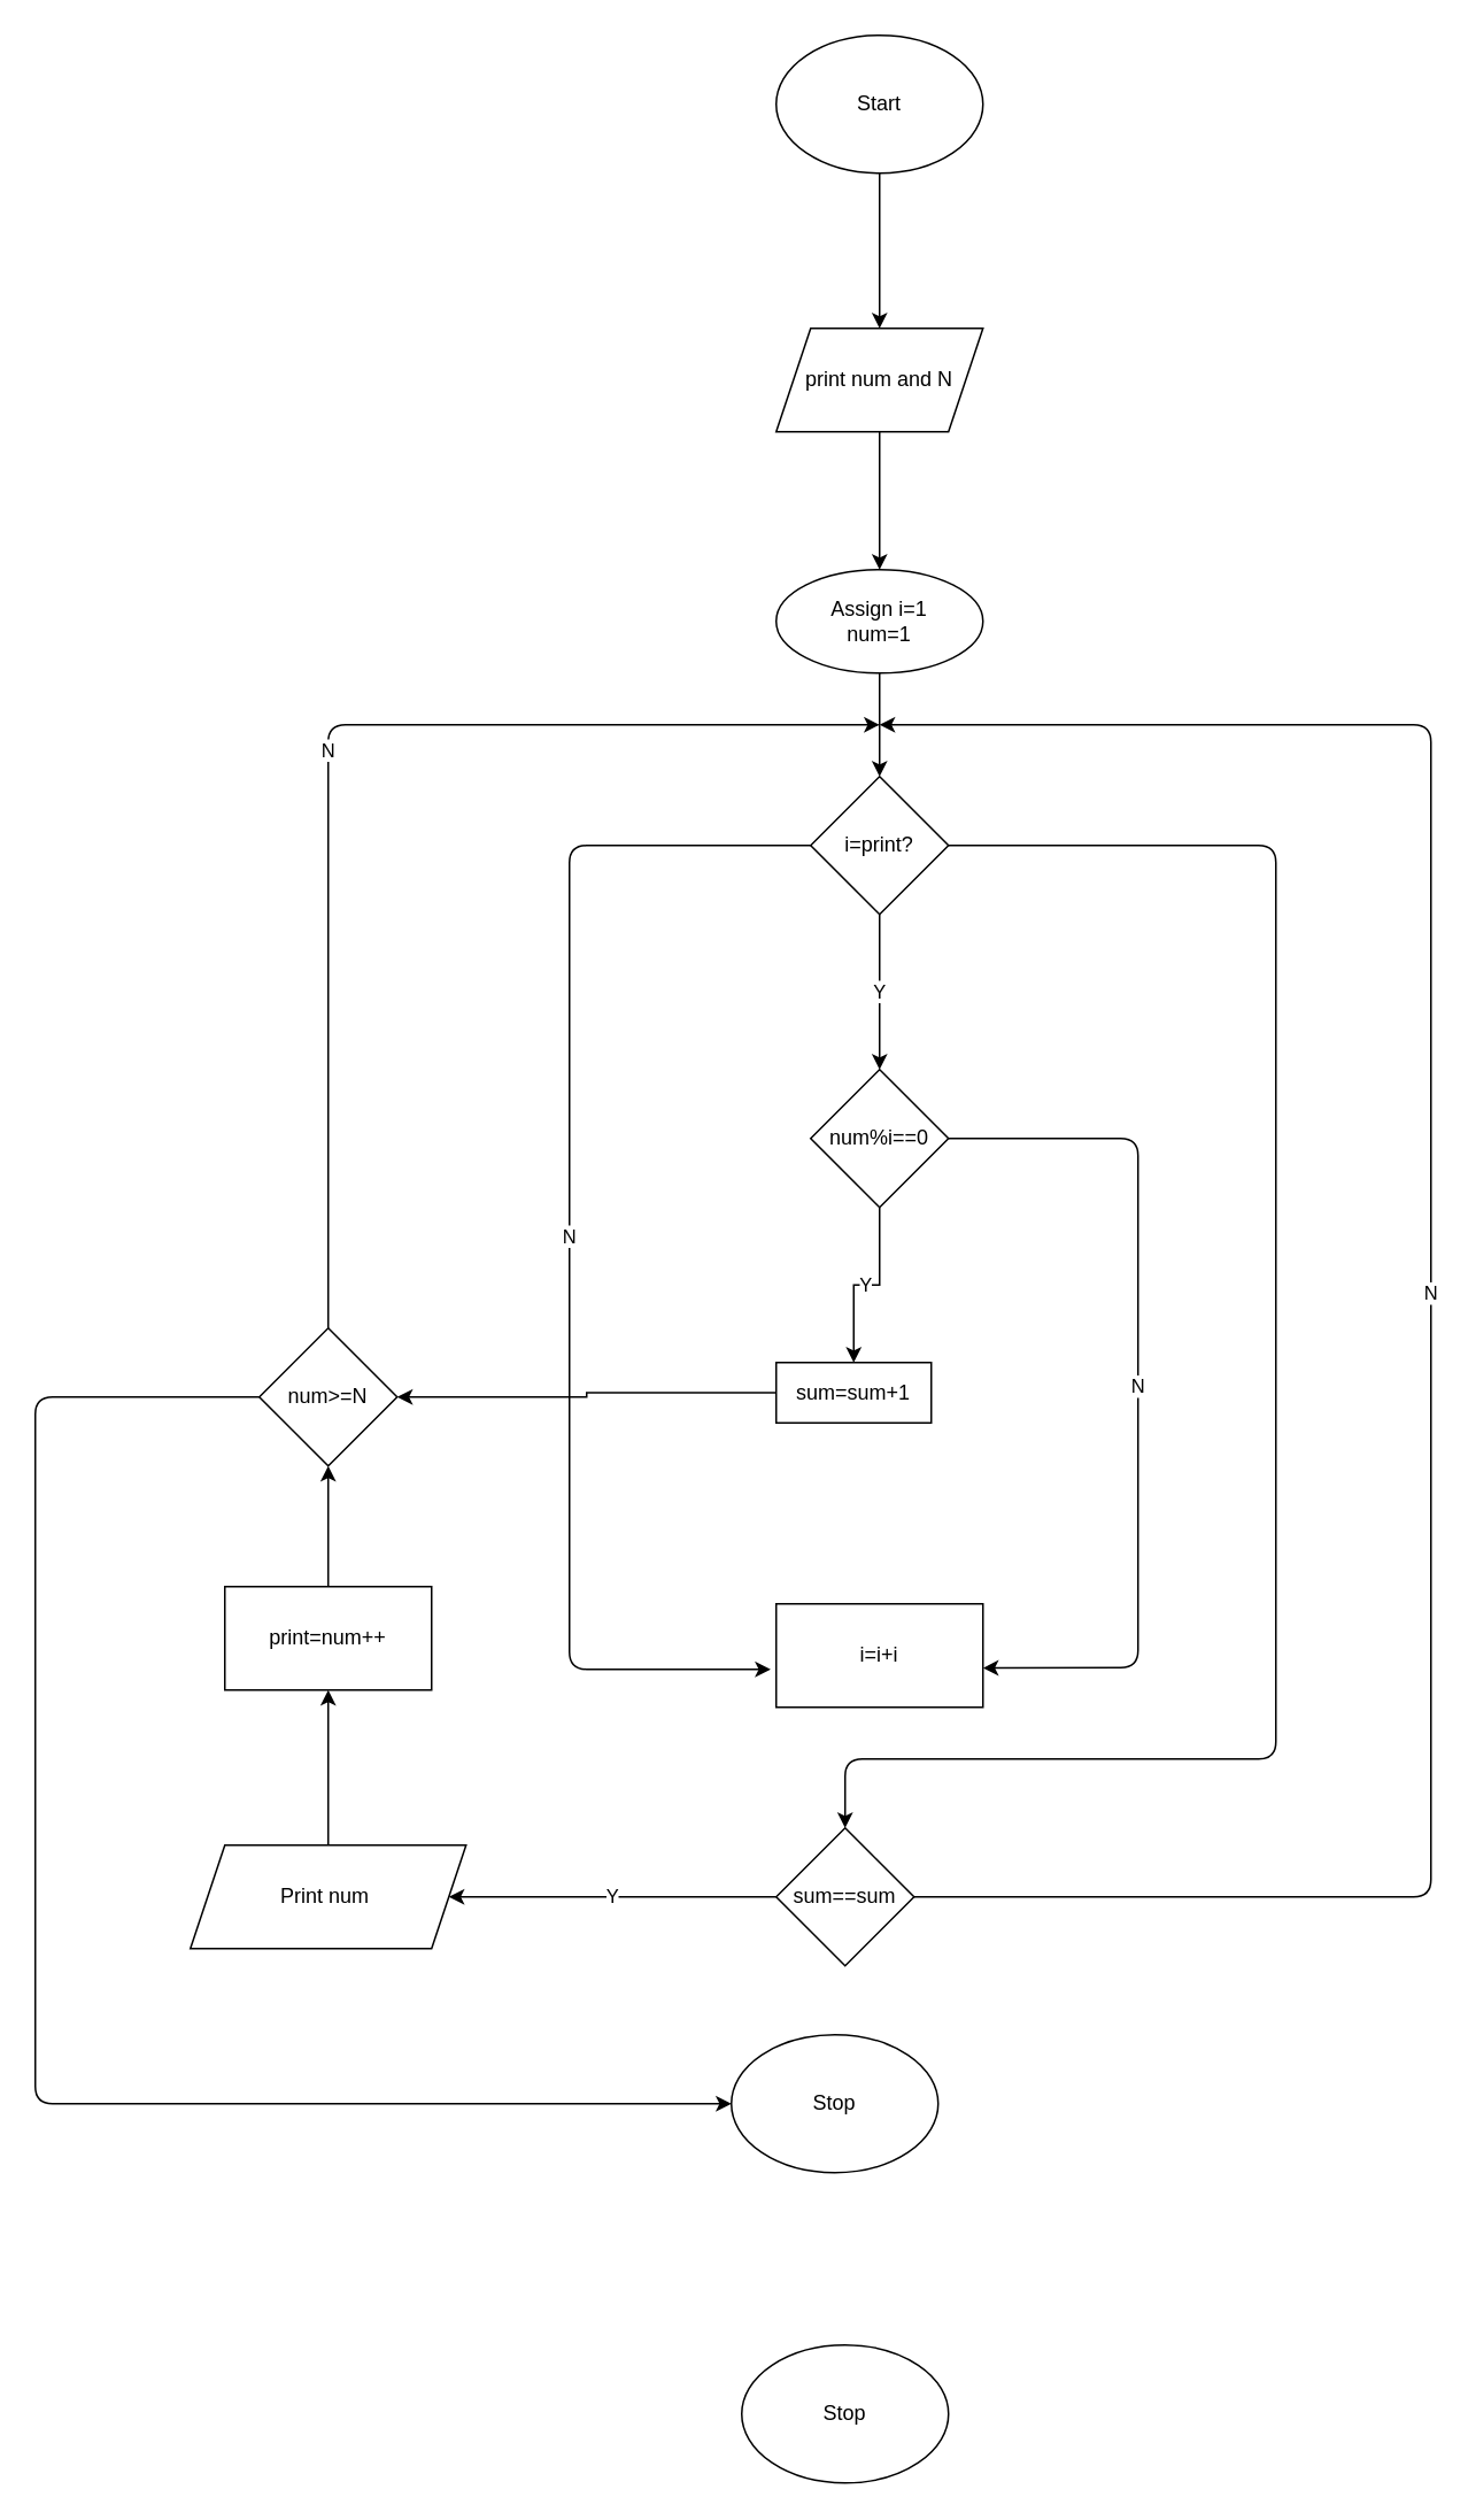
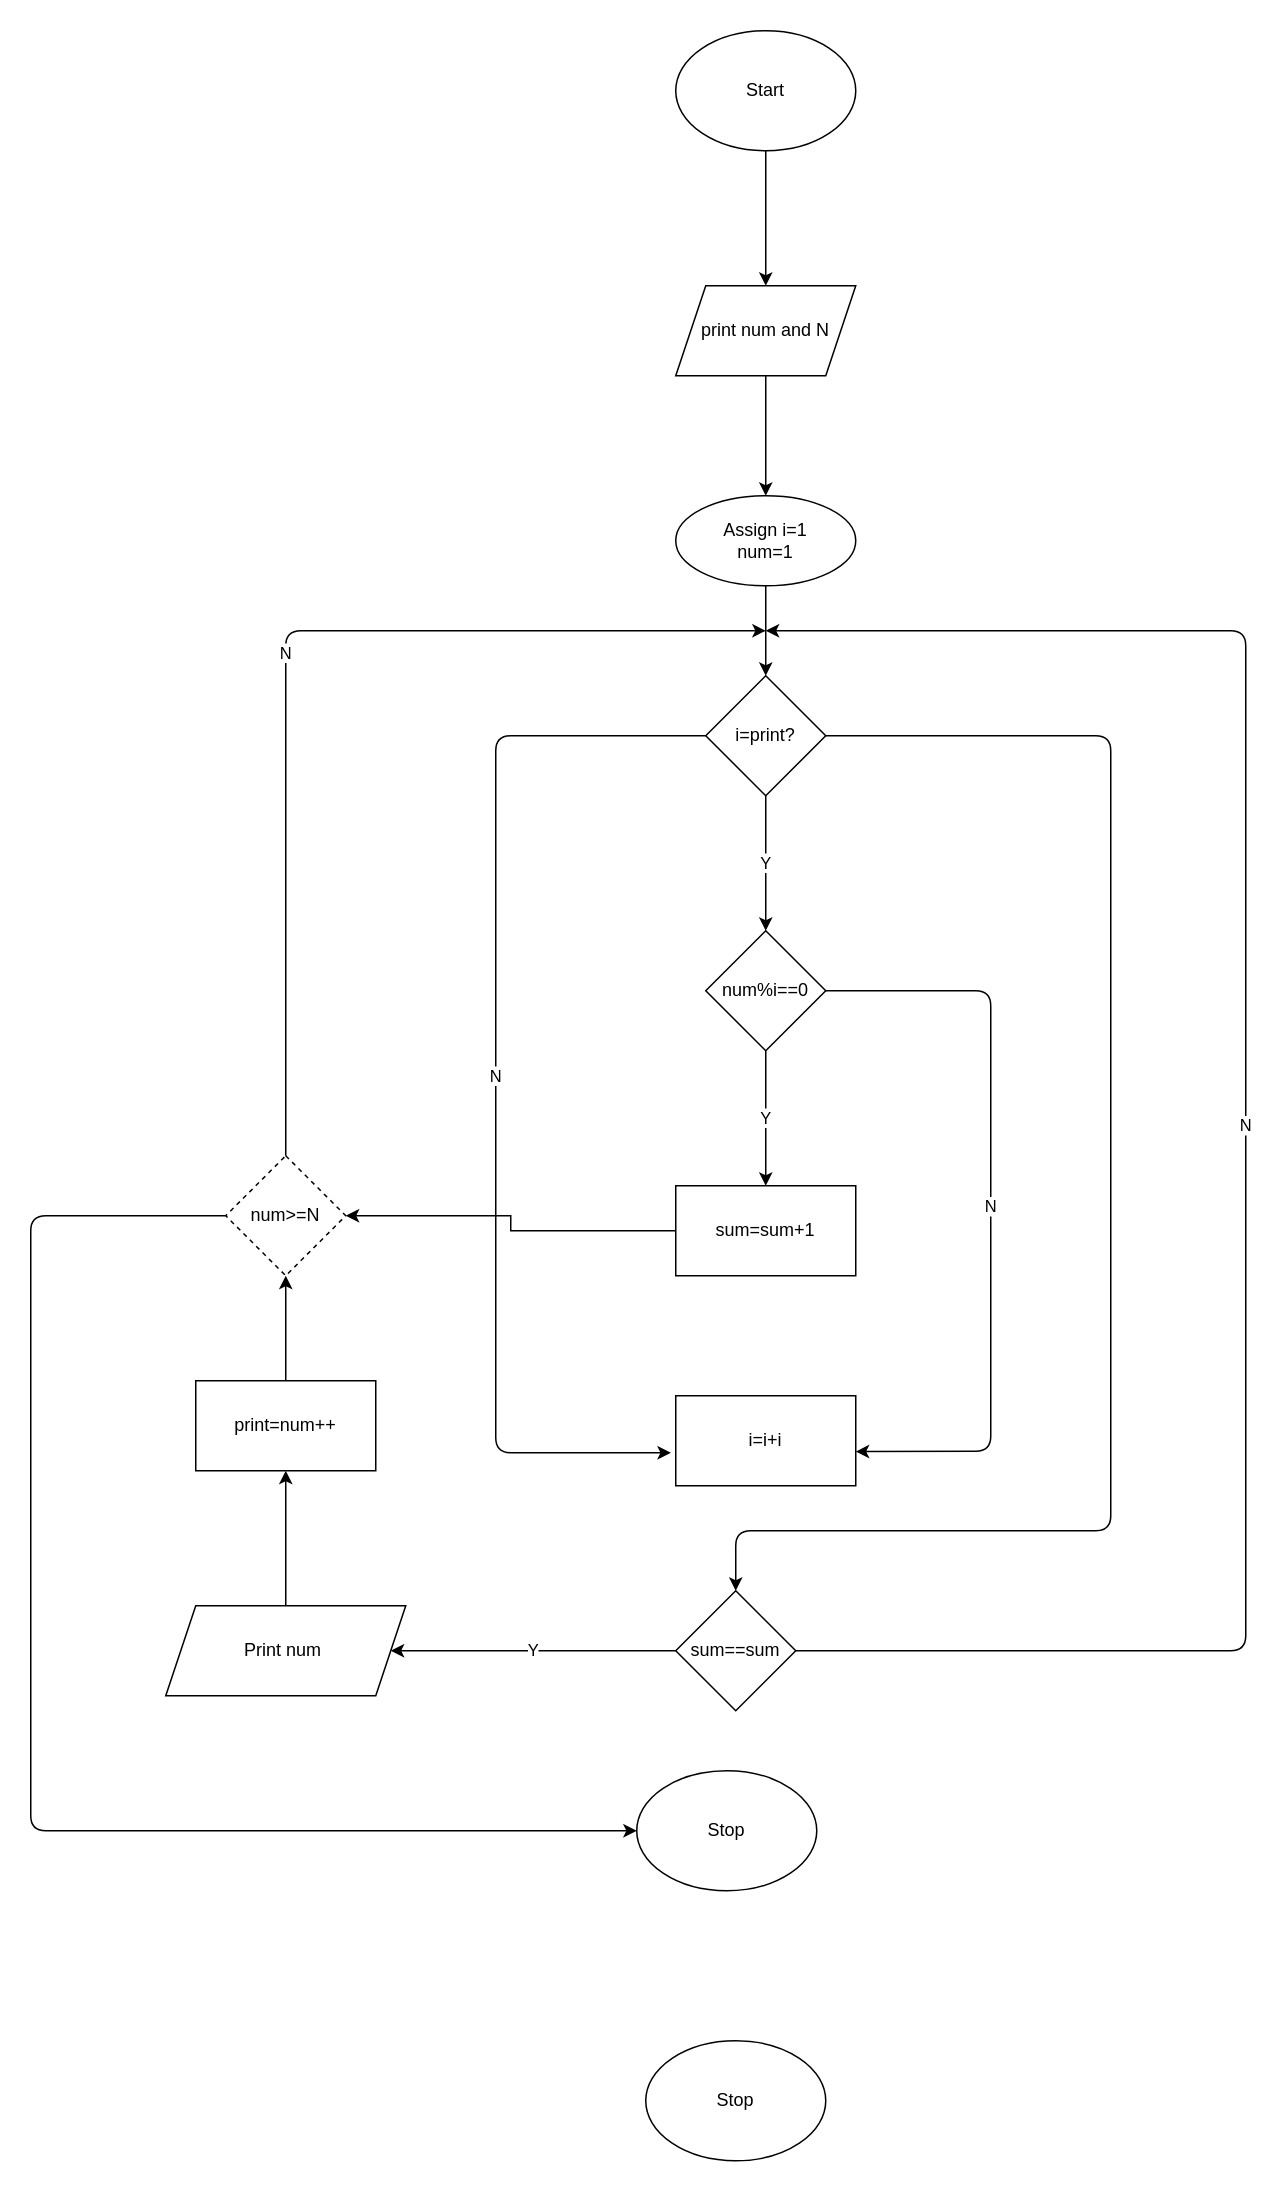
  <mxCell id="0" />
  <mxCell id="1" parent="0" />
  <mxCell id="2" value="" style="edgeStyle=orthogonalEdgeStyle;rounded=0;orthogonalLoop=1;jettySize=auto;html=1;" parent="1" source="3" edge="1"><mxGeometry relative="1" as="geometry"><mxPoint x="510" y="190" as="targetPoint" /></mxGeometry></mxCell>
  <mxCell id="3" value="Start" style="ellipse;whiteSpace=wrap;html=1;" parent="1" vertex="1"><mxGeometry x="450" y="20" width="120" height="80" as="geometry" /></mxCell>
  <mxCell id="4" value="" style="edgeStyle=orthogonalEdgeStyle;rounded=0;orthogonalLoop=1;jettySize=auto;html=1;" parent="1" source="5" target="7" edge="1"><mxGeometry relative="1" as="geometry" /></mxCell>
  <mxCell id="5" value="print num and N" style="shape=parallelogram;perimeter=parallelogramPerimeter;whiteSpace=wrap;html=1;fixedSize=1;" parent="1" vertex="1"><mxGeometry x="450" y="190" width="120" height="60" as="geometry" /></mxCell>
  <mxCell id="6" value="" style="edgeStyle=orthogonalEdgeStyle;rounded=0;orthogonalLoop=1;jettySize=auto;html=1;" parent="1" source="7" target="9" edge="1"><mxGeometry relative="1" as="geometry" /></mxCell>
  <mxCell id="7" value="Assign i=1&lt;br&gt;num=1" style="ellipse;whiteSpace=wrap;html=1;" parent="1" vertex="1"><mxGeometry x="450" y="330" width="120" height="60" as="geometry" /></mxCell>
  <mxCell id="8" value="Y" style="edgeStyle=orthogonalEdgeStyle;rounded=0;orthogonalLoop=1;jettySize=auto;html=1;" parent="1" source="9" target="11" edge="1"><mxGeometry relative="1" as="geometry" /></mxCell>
  <mxCell id="9" value="i=print?" style="rhombus;whiteSpace=wrap;html=1;" parent="1" vertex="1"><mxGeometry x="470" y="450" width="80" height="80" as="geometry" /></mxCell>
  <mxCell id="10" value="Y" style="edgeStyle=orthogonalEdgeStyle;rounded=0;orthogonalLoop=1;jettySize=auto;html=1;" parent="1" source="11" target="13" edge="1"><mxGeometry relative="1" as="geometry" /></mxCell>
  <mxCell id="11" value="num%i==0" style="rhombus;whiteSpace=wrap;html=1;" parent="1" vertex="1"><mxGeometry x="470" y="620" width="80" height="80" as="geometry" /></mxCell>
  <mxCell id="12" value="" style="edgeStyle=orthogonalEdgeStyle;rounded=0;orthogonalLoop=1;jettySize=auto;html=1;" parent="1" source="13" target="25" edge="1"><mxGeometry relative="1" as="geometry" /></mxCell>
- <mxCell id="13" value="sum=sum+1" style="whiteSpace=wrap;html=1;" parent="1" vertex="1"><mxGeometry x="450" y="790" width="90" height="35" as="geometry" /></mxCell>
+ <mxCell id="13" value="sum=sum+1" style="whiteSpace=wrap;html=1;" parent="1" vertex="1"><mxGeometry x="450" y="790" width="120" height="60" as="geometry" /></mxCell>
  <mxCell id="14" value="i=i+i" style="whiteSpace=wrap;html=1;" parent="1" vertex="1"><mxGeometry x="450" y="930" width="120" height="60" as="geometry" /></mxCell>
  <mxCell id="15" value="Y" style="edgeStyle=orthogonalEdgeStyle;rounded=0;orthogonalLoop=1;jettySize=auto;html=1;" parent="1" source="16" target="18" edge="1"><mxGeometry relative="1" as="geometry" /></mxCell>
  <mxCell id="16" value="sum==sum" style="rhombus;whiteSpace=wrap;html=1;" parent="1" vertex="1"><mxGeometry x="450" y="1060" width="80" height="80" as="geometry" /></mxCell>
  <mxCell id="17" value="" style="edgeStyle=orthogonalEdgeStyle;rounded=0;orthogonalLoop=1;jettySize=auto;html=1;entryX=0.5;entryY=1;entryDx=0;entryDy=0;" edge="1" parent="1" source="18" target="24"><mxGeometry relative="1" as="geometry"><mxPoint x="190" y="980" as="targetPoint" /></mxGeometry></mxCell>
  <mxCell id="18" value="Print num&amp;nbsp;" style="shape=parallelogram;perimeter=parallelogramPerimeter;whiteSpace=wrap;html=1;fixedSize=1;" parent="1" vertex="1"><mxGeometry x="110" y="1070" width="160" height="60" as="geometry" /></mxCell>
  <mxCell id="19" value="Stop" style="ellipse;whiteSpace=wrap;html=1;" parent="1" vertex="1"><mxGeometry x="430" y="1360" width="120" height="80" as="geometry" /></mxCell>
  <mxCell id="20" value="N" style="endArrow=classic;html=1;exitX=0;exitY=0.5;exitDx=0;exitDy=0;entryX=-0.027;entryY=0.633;entryDx=0;entryDy=0;entryPerimeter=0;" parent="1" source="9" target="14" edge="1"><mxGeometry width="50" height="50" relative="1" as="geometry"><mxPoint x="250" y="610" as="sourcePoint" /><mxPoint x="330" y="970" as="targetPoint" /><Array as="points"><mxPoint x="330" y="490" /><mxPoint x="330" y="968" /></Array></mxGeometry></mxCell>
  <mxCell id="21" value="N" style="endArrow=classic;html=1;exitX=1;exitY=0.5;exitDx=0;exitDy=0;entryX=1;entryY=0.62;entryDx=0;entryDy=0;entryPerimeter=0;" parent="1" source="11" target="14" edge="1"><mxGeometry width="50" height="50" relative="1" as="geometry"><mxPoint x="600" y="650" as="sourcePoint" /><mxPoint x="660" y="940" as="targetPoint" /><Array as="points"><mxPoint x="660" y="660" /><mxPoint x="660" y="967" /></Array></mxGeometry></mxCell>
  <mxCell id="22" value="" style="endArrow=classic;html=1;exitX=1;exitY=0.5;exitDx=0;exitDy=0;entryX=0.5;entryY=0;entryDx=0;entryDy=0;" edge="1" parent="1" source="9" target="16"><mxGeometry width="50" height="50" relative="1" as="geometry"><mxPoint x="520" y="670" as="sourcePoint" /><mxPoint x="490" y="1020" as="targetPoint" /><Array as="points"><mxPoint x="740" y="490" /><mxPoint x="740" y="1020" /><mxPoint x="490" y="1020" /></Array></mxGeometry></mxCell>
  <mxCell id="23" value="" style="edgeStyle=orthogonalEdgeStyle;rounded=0;orthogonalLoop=1;jettySize=auto;html=1;" edge="1" parent="1" source="24" target="25"><mxGeometry relative="1" as="geometry" /></mxCell>
  <mxCell id="24" value="print=num++" style="rounded=0;whiteSpace=wrap;html=1;" vertex="1" parent="1"><mxGeometry y="920" width="120" height="60" as="geometry" x="130" /></mxCell>
- <mxCell id="25" value="num&amp;gt;=N" style="rhombus;whiteSpace=wrap;html=1;rounded=0;" vertex="1" parent="1"><mxGeometry x="150" y="770" width="80" height="80" as="geometry" /></mxCell>
+ <mxCell id="25" value="num&amp;gt;=N" style="rhombus;whiteSpace=wrap;html=1;rounded=0;dashed=1;" vertex="1" parent="1"><mxGeometry x="150" y="770" width="80" height="80" as="geometry" /></mxCell>
  <mxCell id="26" value="N" style="endArrow=classic;html=1;exitX=0.5;exitY=0;exitDx=0;exitDy=0;" edge="1" parent="1" source="25"><mxGeometry width="50" height="50" relative="1" as="geometry"><mxPoint x="180" y="700" as="sourcePoint" /><mxPoint x="510" y="420" as="targetPoint" /><Array as="points"><mxPoint x="190" y="420" /></Array></mxGeometry></mxCell>
  <mxCell id="27" value="N" style="endArrow=classic;html=1;exitX=1;exitY=0.5;exitDx=0;exitDy=0;" edge="1" parent="1" source="16"><mxGeometry width="50" height="50" relative="1" as="geometry"><mxPoint x="520" y="1190" as="sourcePoint" /><mxPoint x="510" y="420" as="targetPoint" /><Array as="points"><mxPoint x="830" y="1100" /><mxPoint x="830" y="420" /></Array></mxGeometry></mxCell>
  <mxCell id="28" value="" style="endArrow=classic;html=1;exitX=0;exitY=0.5;exitDx=0;exitDy=0;entryX=0;entryY=0.5;entryDx=0;entryDy=0;" edge="1" parent="1" source="25" target="29"><mxGeometry width="50" height="50" relative="1" as="geometry"><mxPoint x="-60" y="900" as="sourcePoint" /><mxPoint x="420" y="1220" as="targetPoint" /><Array as="points"><mxPoint x="20" y="810" /><mxPoint x="20" y="1220" /></Array></mxGeometry></mxCell>
  <mxCell id="29" value="Stop" style="ellipse;whiteSpace=wrap;html=1;" vertex="1" parent="1"><mxGeometry x="424" y="1180" width="120" height="80" as="geometry" /></mxCell>
